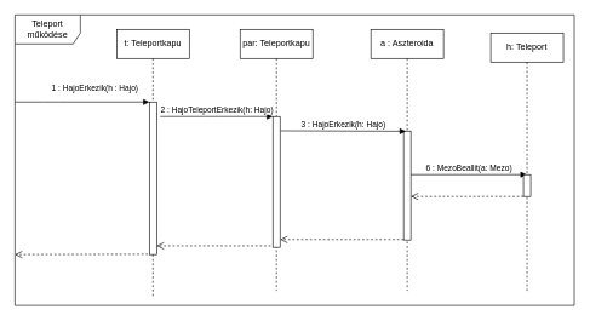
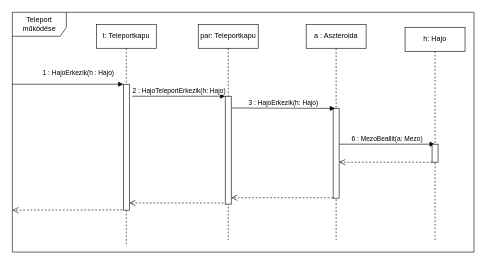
  <mxCell id="0" />
  <mxCell id="1" parent="0" />
  <mxCell id="2" value="Teleport működése" style="shape=umlFrame;whiteSpace=wrap;html=1;width=90;height=40;" parent="1" vertex="1"><mxGeometry x="20" y="20" width="770" height="400" as="geometry" /></mxCell>
- <mxCell id="3" value="h: Teleport" style="shape=umlLifeline;perimeter=lifelinePerimeter;whiteSpace=wrap;html=1;container=1;collapsible=0;recursiveResize=0;outlineConnect=0;" parent="1" vertex="1"><mxGeometry x="675" y="45" width="100" height="355" as="geometry" /></mxCell>
+ <mxCell id="3" value="h: Hajo" style="shape=umlLifeline;perimeter=lifelinePerimeter;whiteSpace=wrap;html=1;container=1;collapsible=0;recursiveResize=0;outlineConnect=0;" parent="1" vertex="1"><mxGeometry x="675" y="45" width="100" height="355" as="geometry" /></mxCell>
  <mxCell id="4" value="t: Teleportkapu" style="shape=umlLifeline;perimeter=lifelinePerimeter;whiteSpace=wrap;html=1;container=1;collapsible=0;recursiveResize=0;outlineConnect=0;" parent="1" vertex="1"><mxGeometry x="160" y="40" width="100" height="370" as="geometry" /></mxCell>
  <mxCell id="5" value="" style="html=1;points=[];perimeter=orthogonalPerimeter;" parent="4" vertex="1"><mxGeometry x="45" y="100" width="10" height="210" as="geometry" /></mxCell>
  <mxCell id="6" value="1 : HajoErkezik(h : Hajo)" style="html=1;verticalAlign=bottom;endArrow=block;entryX=0;entryY=0;" parent="1" target="5" edge="1"><mxGeometry x="0.189" y="10" relative="1" as="geometry"><mxPoint x="20" y="140" as="sourcePoint" /><Array as="points"><mxPoint x="70" y="140" /></Array><mxPoint as="offset" /></mxGeometry></mxCell>
  <mxCell id="7" value="par: Teleportkapu" style="shape=umlLifeline;perimeter=lifelinePerimeter;whiteSpace=wrap;html=1;container=1;collapsible=0;recursiveResize=0;outlineConnect=0;" parent="1" vertex="1"><mxGeometry x="330" y="40" width="100" height="360" as="geometry" /></mxCell>
  <mxCell id="8" value="" style="html=1;points=[];perimeter=orthogonalPerimeter;" parent="7" vertex="1"><mxGeometry x="45" y="120" width="10" height="180" as="geometry" /></mxCell>
  <mxCell id="9" value="a : Aszteroida" style="shape=umlLifeline;perimeter=lifelinePerimeter;whiteSpace=wrap;html=1;container=1;collapsible=0;recursiveResize=0;outlineConnect=0;" parent="1" vertex="1"><mxGeometry x="510" y="40" width="100" height="360" as="geometry" /></mxCell>
  <mxCell id="10" value="" style="html=1;points=[];perimeter=orthogonalPerimeter;" parent="9" vertex="1"><mxGeometry x="45" y="140" width="10" height="150" as="geometry" /></mxCell>
  <mxCell id="11" value="2 : HajoTeleportErkezik(h: Hajo)" style="html=1;verticalAlign=bottom;endArrow=block;" parent="1" target="8" edge="1"><mxGeometry width="80" relative="1" as="geometry"><mxPoint x="220" y="160" as="sourcePoint" /><mxPoint x="350" y="203" as="targetPoint" /><Array as="points"><mxPoint x="290" y="160" /></Array></mxGeometry></mxCell>
  <mxCell id="12" value="3 : HajoErkezik(h: Hajo)" style="html=1;verticalAlign=bottom;endArrow=block;entryX=0.31;entryY=0.002;entryDx=0;entryDy=0;entryPerimeter=0;exitX=1.069;exitY=0.109;exitDx=0;exitDy=0;exitPerimeter=0;" parent="1" source="8" target="10" edge="1"><mxGeometry width="80" relative="1" as="geometry"><mxPoint x="370" y="180" as="sourcePoint" /><mxPoint x="550" y="180" as="targetPoint" /></mxGeometry></mxCell>
  <mxCell id="13" value="" style="html=1;verticalAlign=bottom;endArrow=open;dashed=1;endSize=8;" parent="1" source="18" target="10" edge="1"><mxGeometry relative="1" as="geometry"><mxPoint x="140" y="290" as="sourcePoint" /><mxPoint x="60" y="290" as="targetPoint" /><Array as="points"><mxPoint x="630" y="270" /></Array></mxGeometry></mxCell>
  <mxCell id="14" value="" style="html=1;verticalAlign=bottom;endArrow=open;dashed=1;endSize=8;entryX=1;entryY=0.941;entryDx=0;entryDy=0;entryPerimeter=0;" parent="1" source="10" target="8" edge="1"><mxGeometry relative="1" as="geometry"><mxPoint x="140" y="160" as="sourcePoint" /><mxPoint x="370" y="330" as="targetPoint" /></mxGeometry></mxCell>
  <mxCell id="15" value="" style="html=1;verticalAlign=bottom;endArrow=open;dashed=1;endSize=8;exitX=-0.3;exitY=0.989;exitDx=0;exitDy=0;exitPerimeter=0;" parent="1" source="8" target="5" edge="1"><mxGeometry relative="1" as="geometry"><mxPoint x="140" y="160" as="sourcePoint" /><mxPoint x="60" y="160" as="targetPoint" /></mxGeometry></mxCell>
  <mxCell id="16" value="" style="html=1;verticalAlign=bottom;endArrow=open;dashed=1;endSize=8;exitX=-0.19;exitY=0.998;exitDx=0;exitDy=0;exitPerimeter=0;" parent="1" source="5" edge="1"><mxGeometry relative="1" as="geometry"><mxPoint x="120" y="220" as="sourcePoint" /><mxPoint x="20" y="350" as="targetPoint" /></mxGeometry></mxCell>
  <mxCell id="17" value="6 : MezoBeallit(a: Mezo)" style="html=1;verticalAlign=bottom;endArrow=block;" parent="1" source="10" target="3" edge="1"><mxGeometry width="80" relative="1" as="geometry"><mxPoint x="540" y="240" as="sourcePoint" /><mxPoint x="35" y="240" as="targetPoint" /><Array as="points"><mxPoint x="630" y="240" /></Array></mxGeometry></mxCell>
  <mxCell id="18" value="" style="html=1;points=[];perimeter=orthogonalPerimeter;" parent="1" vertex="1"><mxGeometry x="720" y="240" width="10" height="30" as="geometry" /></mxCell>
